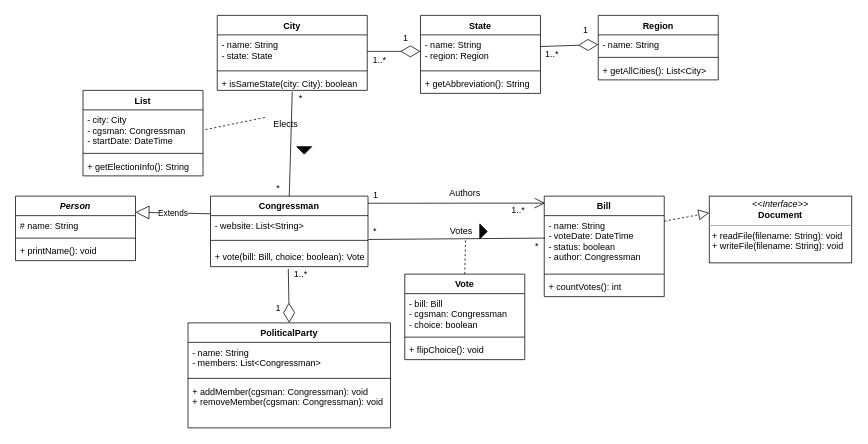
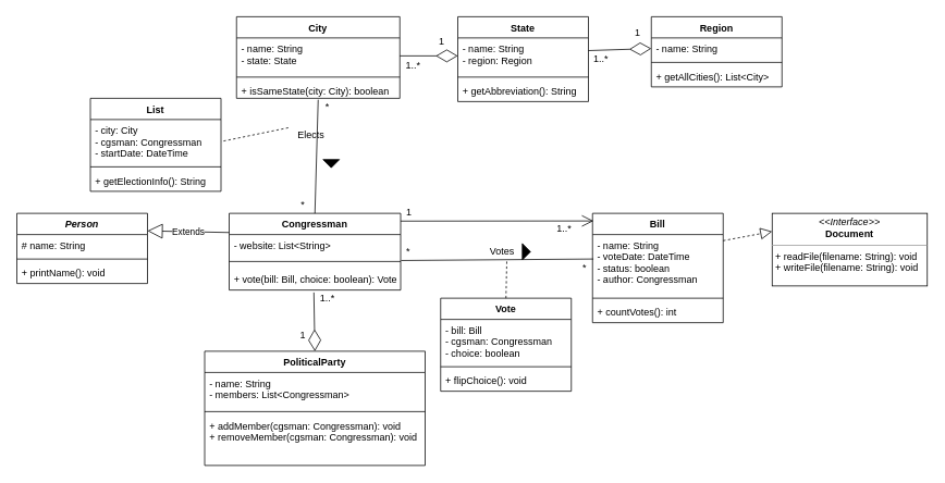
  <mxCell id="0" />
  <mxCell id="1" parent="0" />
  <mxCell id="2" value="State" style="swimlane;fontStyle=1;align=center;verticalAlign=top;childLayout=stackLayout;horizontal=1;startSize=26;horizontalStack=0;resizeParent=1;resizeParentMax=0;resizeLast=0;collapsible=1;marginBottom=0;" vertex="1" parent="1"><mxGeometry x="560" y="20" width="160" height="104" as="geometry" /></mxCell>
  <mxCell id="3" value="- name: String&#10;- region: Region" style="text;strokeColor=none;fillColor=none;align=left;verticalAlign=top;spacingLeft=4;spacingRight=4;overflow=hidden;rotatable=0;points=[[0,0.5],[1,0.5]];portConstraint=eastwest;" vertex="1" parent="2"><mxGeometry y="26" width="160" height="44" as="geometry" /></mxCell>
  <mxCell id="4" value="" style="line;strokeWidth=1;fillColor=none;align=left;verticalAlign=middle;spacingTop=-1;spacingLeft=3;spacingRight=3;rotatable=0;labelPosition=right;points=[];portConstraint=eastwest;" vertex="1" parent="2"><mxGeometry y="70" width="160" height="8" as="geometry" /></mxCell>
  <mxCell id="5" value="+ getAbbreviation(): String" style="text;strokeColor=none;fillColor=none;align=left;verticalAlign=top;spacingLeft=4;spacingRight=4;overflow=hidden;rotatable=0;points=[[0,0.5],[1,0.5]];portConstraint=eastwest;" vertex="1" parent="2"><mxGeometry y="78" width="160" height="26" as="geometry" /></mxCell>
  <mxCell id="6" value="Region" style="swimlane;fontStyle=1;align=center;verticalAlign=top;childLayout=stackLayout;horizontal=1;startSize=26;horizontalStack=0;resizeParent=1;resizeParentMax=0;resizeLast=0;collapsible=1;marginBottom=0;" vertex="1" parent="1"><mxGeometry x="797" y="20" width="160" height="86" as="geometry" /></mxCell>
  <mxCell id="7" value="- name: String" style="text;strokeColor=none;fillColor=none;align=left;verticalAlign=top;spacingLeft=4;spacingRight=4;overflow=hidden;rotatable=0;points=[[0,0.5],[1,0.5]];portConstraint=eastwest;" vertex="1" parent="6"><mxGeometry y="26" width="160" height="26" as="geometry" /></mxCell>
  <mxCell id="8" value="" style="line;strokeWidth=1;fillColor=none;align=left;verticalAlign=middle;spacingTop=-1;spacingLeft=3;spacingRight=3;rotatable=0;labelPosition=right;points=[];portConstraint=eastwest;" vertex="1" parent="6"><mxGeometry y="52" width="160" height="8" as="geometry" /></mxCell>
  <mxCell id="9" value="+ getAllCities(): List&lt;City&gt;" style="text;strokeColor=none;fillColor=none;align=left;verticalAlign=top;spacingLeft=4;spacingRight=4;overflow=hidden;rotatable=0;points=[[0,0.5],[1,0.5]];portConstraint=eastwest;" vertex="1" parent="6"><mxGeometry y="60" width="160" height="26" as="geometry" /></mxCell>
  <mxCell id="10" value="City" style="swimlane;fontStyle=1;align=center;verticalAlign=top;childLayout=stackLayout;horizontal=1;startSize=26;horizontalStack=0;resizeParent=1;resizeParentMax=0;resizeLast=0;collapsible=1;marginBottom=0;" vertex="1" parent="1"><mxGeometry x="289" y="20" width="200" height="100" as="geometry" /></mxCell>
  <mxCell id="11" value="- name: String&#10;- state: State" style="text;strokeColor=none;fillColor=none;align=left;verticalAlign=top;spacingLeft=4;spacingRight=4;overflow=hidden;rotatable=0;points=[[0,0.5],[1,0.5]];portConstraint=eastwest;" vertex="1" parent="10"><mxGeometry y="26" width="200" height="44" as="geometry" /></mxCell>
  <mxCell id="12" value="" style="line;strokeWidth=1;fillColor=none;align=left;verticalAlign=middle;spacingTop=-1;spacingLeft=3;spacingRight=3;rotatable=0;labelPosition=right;points=[];portConstraint=eastwest;" vertex="1" parent="10"><mxGeometry y="70" width="200" height="8" as="geometry" /></mxCell>
  <mxCell id="13" value="+ isSameState(city: City): boolean" style="text;strokeColor=none;fillColor=none;align=left;verticalAlign=top;spacingLeft=4;spacingRight=4;overflow=hidden;rotatable=0;points=[[0,0.5],[1,0.5]];portConstraint=eastwest;" vertex="1" parent="10"><mxGeometry y="78" width="200" height="22" as="geometry" /></mxCell>
  <mxCell id="14" value="Congressman" style="swimlane;fontStyle=1;align=center;verticalAlign=top;childLayout=stackLayout;horizontal=1;startSize=26;horizontalStack=0;resizeParent=1;resizeParentMax=0;resizeLast=0;collapsible=1;marginBottom=0;" vertex="1" parent="1"><mxGeometry x="280" y="261" width="210" height="94" as="geometry" /></mxCell>
  <mxCell id="15" value="- website: List&lt;String&gt;" style="text;strokeColor=none;fillColor=none;align=left;verticalAlign=top;spacingLeft=4;spacingRight=4;overflow=hidden;rotatable=0;points=[[0,0.5],[1,0.5]];portConstraint=eastwest;" vertex="1" parent="14"><mxGeometry y="26" width="210" height="24" as="geometry" /></mxCell>
  <mxCell id="16" value="" style="line;strokeWidth=1;fillColor=none;align=left;verticalAlign=middle;spacingTop=-1;spacingLeft=3;spacingRight=3;rotatable=0;labelPosition=right;points=[];portConstraint=eastwest;" vertex="1" parent="14"><mxGeometry y="50" width="210" height="18" as="geometry" /></mxCell>
  <mxCell id="17" value="+ vote(bill: Bill, choice: boolean): Vote" style="text;strokeColor=none;fillColor=none;align=left;verticalAlign=top;spacingLeft=4;spacingRight=4;overflow=hidden;rotatable=0;points=[[0,0.5],[1,0.5]];portConstraint=eastwest;" vertex="1" parent="14"><mxGeometry y="68" width="210" height="26" as="geometry" /></mxCell>
  <mxCell id="18" value="PoliticalParty" style="swimlane;fontStyle=1;align=center;verticalAlign=top;childLayout=stackLayout;horizontal=1;startSize=26;horizontalStack=0;resizeParent=1;resizeParentMax=0;resizeLast=0;collapsible=1;marginBottom=0;" vertex="1" parent="1"><mxGeometry x="250" y="430" width="270" height="140" as="geometry" /></mxCell>
  <mxCell id="19" value="- name: String&#10;- members: List&lt;Congressman&gt;" style="text;strokeColor=none;fillColor=none;align=left;verticalAlign=top;spacingLeft=4;spacingRight=4;overflow=hidden;rotatable=0;points=[[0,0.5],[1,0.5]];portConstraint=eastwest;" vertex="1" parent="18"><mxGeometry y="26" width="270" height="44" as="geometry" /></mxCell>
  <mxCell id="20" value="" style="line;strokeWidth=1;fillColor=none;align=left;verticalAlign=middle;spacingTop=-1;spacingLeft=3;spacingRight=3;rotatable=0;labelPosition=right;points=[];portConstraint=eastwest;" vertex="1" parent="18"><mxGeometry y="70" width="270" height="8" as="geometry" /></mxCell>
  <mxCell id="21" value="+ addMember(cgsman: Congressman): void&#10;+ removeMember(cgsman: Congressman): void" style="text;strokeColor=none;fillColor=none;align=left;verticalAlign=top;spacingLeft=4;spacingRight=4;overflow=hidden;rotatable=0;points=[[0,0.5],[1,0.5]];portConstraint=eastwest;" vertex="1" parent="18"><mxGeometry y="78" width="270" height="62" as="geometry" /></mxCell>
  <mxCell id="22" value="Bill" style="swimlane;fontStyle=1;align=center;verticalAlign=top;childLayout=stackLayout;horizontal=1;startSize=26;horizontalStack=0;resizeParent=1;resizeParentMax=0;resizeLast=0;collapsible=1;marginBottom=0;" vertex="1" parent="1"><mxGeometry x="725" y="261" width="160" height="134" as="geometry" /></mxCell>
  <mxCell id="23" value="- name: String&#10;- voteDate: DateTime&#10;- status: boolean&#10;- author: Congressman" style="text;strokeColor=none;fillColor=none;align=left;verticalAlign=top;spacingLeft=4;spacingRight=4;overflow=hidden;rotatable=0;points=[[0,0.5],[1,0.5]];portConstraint=eastwest;" vertex="1" parent="22"><mxGeometry y="26" width="160" height="74" as="geometry" /></mxCell>
  <mxCell id="24" value="" style="line;strokeWidth=1;fillColor=none;align=left;verticalAlign=middle;spacingTop=-1;spacingLeft=3;spacingRight=3;rotatable=0;labelPosition=right;points=[];portConstraint=eastwest;" vertex="1" parent="22"><mxGeometry y="100" width="160" height="8" as="geometry" /></mxCell>
  <mxCell id="25" value="+ countVotes(): int" style="text;strokeColor=none;fillColor=none;align=left;verticalAlign=top;spacingLeft=4;spacingRight=4;overflow=hidden;rotatable=0;points=[[0,0.5],[1,0.5]];portConstraint=eastwest;" vertex="1" parent="22"><mxGeometry y="108" width="160" height="26" as="geometry" /></mxCell>
  <mxCell id="26" value="" style="endArrow=none;html=1;rounded=0;exitX=1.003;exitY=0.434;exitDx=0;exitDy=0;exitPerimeter=0;entryX=0.007;entryY=0.405;entryDx=0;entryDy=0;entryPerimeter=0;" edge="1" parent="1" source="16" target="23"><mxGeometry width="50" height="50" relative="1" as="geometry"><mxPoint x="485" y="290" as="sourcePoint" /><mxPoint x="720" y="320" as="targetPoint" /></mxGeometry></mxCell>
  <mxCell id="27" value="" style="endArrow=diamondThin;endFill=0;endSize=24;html=1;rounded=0;entryX=0.5;entryY=0;entryDx=0;entryDy=0;exitX=0.494;exitY=1.115;exitDx=0;exitDy=0;exitPerimeter=0;" edge="1" parent="1" source="17" target="18"><mxGeometry width="160" relative="1" as="geometry"><mxPoint x="385" y="370" as="sourcePoint" /><mxPoint x="695" y="180" as="targetPoint" /></mxGeometry></mxCell>
  <mxCell id="28" value="&lt;p style=&quot;margin: 0px ; margin-top: 4px ; text-align: center&quot;&gt;&lt;i&gt;&amp;lt;&amp;lt;Interface&amp;gt;&amp;gt;&lt;/i&gt;&lt;br&gt;&lt;b&gt;Document&lt;/b&gt;&lt;/p&gt;&lt;hr size=&quot;1&quot;&gt;&lt;p style=&quot;margin: 0px ; margin-left: 4px&quot;&gt;+ readFile(filename: String): void&lt;br&gt;+ writeFile(filename: String): void&lt;/p&gt;" style="verticalAlign=top;align=left;overflow=fill;fontSize=12;fontFamily=Helvetica;html=1;" vertex="1" parent="1"><mxGeometry x="945" y="261" width="190" height="89" as="geometry" /></mxCell>
  <mxCell id="29" value="Person" style="swimlane;fontStyle=3;align=center;verticalAlign=top;childLayout=stackLayout;horizontal=1;startSize=26;horizontalStack=0;resizeParent=1;resizeParentMax=0;resizeLast=0;collapsible=1;marginBottom=0;" vertex="1" parent="1"><mxGeometry x="20" y="261" width="160" height="86" as="geometry" /></mxCell>
  <mxCell id="30" value="# name: String" style="text;strokeColor=none;fillColor=none;align=left;verticalAlign=top;spacingLeft=4;spacingRight=4;overflow=hidden;rotatable=0;points=[[0,0.5],[1,0.5]];portConstraint=eastwest;" vertex="1" parent="29"><mxGeometry y="26" width="160" height="26" as="geometry" /></mxCell>
  <mxCell id="31" value="" style="line;strokeWidth=1;fillColor=none;align=left;verticalAlign=middle;spacingTop=-1;spacingLeft=3;spacingRight=3;rotatable=0;labelPosition=right;points=[];portConstraint=eastwest;" vertex="1" parent="29"><mxGeometry y="52" width="160" height="8" as="geometry" /></mxCell>
  <mxCell id="32" value="+ printName(): void" style="text;strokeColor=none;fillColor=none;align=left;verticalAlign=top;spacingLeft=4;spacingRight=4;overflow=hidden;rotatable=0;points=[[0,0.5],[1,0.5]];portConstraint=eastwest;" vertex="1" parent="29"><mxGeometry y="60" width="160" height="26" as="geometry" /></mxCell>
  <mxCell id="33" value="Extends" style="endArrow=block;endSize=16;endFill=0;html=1;rounded=0;entryX=1;entryY=0.25;entryDx=0;entryDy=0;exitX=0;exitY=0.25;exitDx=0;exitDy=0;" edge="1" parent="1" source="14" target="29"><mxGeometry width="160" relative="1" as="geometry"><mxPoint x="250" y="370" as="sourcePoint" /><mxPoint x="440" y="350" as="targetPoint" /></mxGeometry></mxCell>
  <mxCell id="34" value="" style="endArrow=block;dashed=1;endFill=0;endSize=12;html=1;rounded=0;exitX=1;exitY=0.25;exitDx=0;exitDy=0;entryX=0;entryY=0.25;entryDx=0;entryDy=0;" edge="1" parent="1" source="22" target="28"><mxGeometry width="160" relative="1" as="geometry"><mxPoint x="485" y="350" as="sourcePoint" /><mxPoint x="645" y="350" as="targetPoint" /></mxGeometry></mxCell>
  <mxCell id="35" value="" style="endArrow=none;html=1;rounded=0;exitX=0.5;exitY=0;exitDx=0;exitDy=0;entryX=0.5;entryY=1.077;entryDx=0;entryDy=0;entryPerimeter=0;" edge="1" parent="1" source="14" target="13"><mxGeometry width="50" height="50" relative="1" as="geometry"><mxPoint x="420" y="370" as="sourcePoint" /><mxPoint x="370" y="210" as="targetPoint" /></mxGeometry></mxCell>
  <mxCell id="36" value="Votes" style="text;html=1;align=center;verticalAlign=middle;resizable=0;points=[];autosize=1;strokeColor=none;fillColor=none;" vertex="1" parent="1"><mxGeometry x="589" y="298" width="50" height="20" as="geometry" /></mxCell>
  <mxCell id="37" value="Vote" style="swimlane;fontStyle=1;align=center;verticalAlign=top;childLayout=stackLayout;horizontal=1;startSize=26;horizontalStack=0;resizeParent=1;resizeParentMax=0;resizeLast=0;collapsible=1;marginBottom=0;" vertex="1" parent="1"><mxGeometry x="539" y="365" width="160" height="114" as="geometry" /></mxCell>
  <mxCell id="38" value="- bill: Bill&#10;- cgsman: Congressman&#10;- choice: boolean" style="text;strokeColor=none;fillColor=none;align=left;verticalAlign=top;spacingLeft=4;spacingRight=4;overflow=hidden;rotatable=0;points=[[0,0.5],[1,0.5]];portConstraint=eastwest;" vertex="1" parent="37"><mxGeometry y="26" width="160" height="54" as="geometry" /></mxCell>
  <mxCell id="39" value="" style="line;strokeWidth=1;fillColor=none;align=left;verticalAlign=middle;spacingTop=-1;spacingLeft=3;spacingRight=3;rotatable=0;labelPosition=right;points=[];portConstraint=eastwest;" vertex="1" parent="37"><mxGeometry y="80" width="160" height="8" as="geometry" /></mxCell>
  <mxCell id="40" value="+ flipChoice(): void" style="text;strokeColor=none;fillColor=none;align=left;verticalAlign=top;spacingLeft=4;spacingRight=4;overflow=hidden;rotatable=0;points=[[0,0.5],[1,0.5]];portConstraint=eastwest;" vertex="1" parent="37"><mxGeometry y="88" width="160" height="26" as="geometry" /></mxCell>
  <mxCell id="41" value="" style="endArrow=none;dashed=1;html=1;rounded=0;exitX=0.5;exitY=0;exitDx=0;exitDy=0;" edge="1" parent="1" source="37"><mxGeometry width="50" height="50" relative="1" as="geometry"><mxPoint x="535" y="370" as="sourcePoint" /><mxPoint x="620" y="320" as="targetPoint" /></mxGeometry></mxCell>
  <mxCell id="42" value="" style="triangle;whiteSpace=wrap;html=1;fillColor=#000000;" vertex="1" parent="1"><mxGeometry x="639" y="298" width="10" height="20" as="geometry" /></mxCell>
  <mxCell id="43" value="Elects" style="text;html=1;align=center;verticalAlign=middle;resizable=0;points=[];autosize=1;strokeColor=none;fillColor=none;" vertex="1" parent="1"><mxGeometry x="355" y="155" width="50" height="20" as="geometry" /></mxCell>
  <mxCell id="44" value="" style="triangle;whiteSpace=wrap;html=1;fillColor=#000000;rotation=90;" vertex="1" parent="1"><mxGeometry x="400" y="190" width="10" height="20" as="geometry" /></mxCell>
  <mxCell id="45" value="List" style="swimlane;fontStyle=1;align=center;verticalAlign=top;childLayout=stackLayout;horizontal=1;startSize=26;horizontalStack=0;resizeParent=1;resizeParentMax=0;resizeLast=0;collapsible=1;marginBottom=0;" vertex="1" parent="1"><mxGeometry x="110" y="120" width="160" height="114" as="geometry" /></mxCell>
  <mxCell id="46" value="- city: City&#10;- cgsman: Congressman&#10;- startDate: DateTime" style="text;strokeColor=none;fillColor=none;align=left;verticalAlign=top;spacingLeft=4;spacingRight=4;overflow=hidden;rotatable=0;points=[[0,0.5],[1,0.5]];portConstraint=eastwest;" vertex="1" parent="45"><mxGeometry y="26" width="160" height="54" as="geometry" /></mxCell>
  <mxCell id="47" value="" style="line;strokeWidth=1;fillColor=none;align=left;verticalAlign=middle;spacingTop=-1;spacingLeft=3;spacingRight=3;rotatable=0;labelPosition=right;points=[];portConstraint=eastwest;" vertex="1" parent="45"><mxGeometry y="80" width="160" height="8" as="geometry" /></mxCell>
  <mxCell id="48" value="+ getElectionInfo(): String" style="text;strokeColor=none;fillColor=none;align=left;verticalAlign=top;spacingLeft=4;spacingRight=4;overflow=hidden;rotatable=0;points=[[0,0.5],[1,0.5]];portConstraint=eastwest;" vertex="1" parent="45"><mxGeometry y="88" width="160" height="26" as="geometry" /></mxCell>
  <mxCell id="49" value="" style="endArrow=none;dashed=1;html=1;rounded=0;entryX=1;entryY=0.5;entryDx=0;entryDy=0;exitX=-0.051;exitY=0.055;exitDx=0;exitDy=0;exitPerimeter=0;" edge="1" parent="1" source="43" target="46"><mxGeometry width="50" height="50" relative="1" as="geometry"><mxPoint x="370" y="173" as="sourcePoint" /><mxPoint x="510" y="320" as="targetPoint" /></mxGeometry></mxCell>
  <mxCell id="50" value="" style="endArrow=diamondThin;endFill=0;endSize=24;html=1;rounded=0;exitX=1;exitY=0.5;exitDx=0;exitDy=0;entryX=0;entryY=0.5;entryDx=0;entryDy=0;" edge="1" parent="1" source="11" target="3"><mxGeometry width="160" relative="1" as="geometry"><mxPoint x="510" y="240" as="sourcePoint" /><mxPoint x="670" y="240" as="targetPoint" /></mxGeometry></mxCell>
  <mxCell id="51" value="" style="endArrow=diamondThin;endFill=0;endSize=24;html=1;rounded=0;exitX=1;exitY=0.5;exitDx=0;exitDy=0;entryX=0;entryY=0.5;entryDx=0;entryDy=0;" edge="1" parent="1" target="7"><mxGeometry width="160" relative="1" as="geometry"><mxPoint x="720" y="61.5" as="sourcePoint" /><mxPoint x="794" y="62" as="targetPoint" /></mxGeometry></mxCell>
  <mxCell id="52" value="1" style="text;html=1;align=center;verticalAlign=middle;resizable=0;points=[];autosize=1;strokeColor=none;fillColor=none;" vertex="1" parent="1"><mxGeometry x="770" y="30" width="20" height="20" as="geometry" /></mxCell>
  <mxCell id="53" value="1..*" style="text;html=1;align=center;verticalAlign=middle;resizable=0;points=[];autosize=1;strokeColor=none;fillColor=none;" vertex="1" parent="1"><mxGeometry x="720" y="62" width="30" height="20" as="geometry" /></mxCell>
  <mxCell id="54" value="1" style="text;html=1;align=center;verticalAlign=middle;resizable=0;points=[];autosize=1;strokeColor=none;fillColor=none;" vertex="1" parent="1"><mxGeometry x="530" y="40" width="20" height="20" as="geometry" /></mxCell>
  <mxCell id="55" value="1..*" style="text;html=1;align=center;verticalAlign=middle;resizable=0;points=[];autosize=1;strokeColor=none;fillColor=none;" vertex="1" parent="1"><mxGeometry x="490" y="70" width="30" height="20" as="geometry" /></mxCell>
  <mxCell id="56" value="*" style="text;html=1;align=center;verticalAlign=middle;resizable=0;points=[];autosize=1;strokeColor=none;fillColor=none;" vertex="1" parent="1"><mxGeometry x="390" y="120" width="20" height="20" as="geometry" /></mxCell>
  <mxCell id="57" value="*" style="text;html=1;align=center;verticalAlign=middle;resizable=0;points=[];autosize=1;strokeColor=none;fillColor=none;" vertex="1" parent="1"><mxGeometry x="360" y="241" width="20" height="20" as="geometry" /></mxCell>
  <mxCell id="58" value="" style="endArrow=open;endFill=1;endSize=12;html=1;rounded=0;exitX=1;exitY=0.25;exitDx=0;exitDy=0;entryX=0.007;entryY=0.174;entryDx=0;entryDy=0;entryPerimeter=0;" edge="1" parent="1"><mxGeometry width="160" relative="1" as="geometry"><mxPoint x="490" y="270.5" as="sourcePoint" /><mxPoint x="726.12" y="270.316" as="targetPoint" /></mxGeometry></mxCell>
- <mxCell id="59" value="Authors" style="text;html=1;align=center;verticalAlign=middle;resizable=0;points=[];autosize=1;strokeColor=none;fillColor=none;" vertex="1" parent="1"><mxGeometry x="589" y="247" width="60" height="20" as="geometry" /></mxCell>
  <mxCell id="60" value="*" style="text;html=1;align=center;verticalAlign=middle;resizable=0;points=[];autosize=1;strokeColor=none;fillColor=none;" vertex="1" parent="1"><mxGeometry x="489" y="298" width="20" height="20" as="geometry" /></mxCell>
  <mxCell id="61" value="*" style="text;html=1;align=center;verticalAlign=middle;resizable=0;points=[];autosize=1;strokeColor=none;fillColor=none;" vertex="1" parent="1"><mxGeometry x="705" y="318" width="20" height="20" as="geometry" /></mxCell>
  <mxCell id="62" value="1" style="text;html=1;align=center;verticalAlign=middle;resizable=0;points=[];autosize=1;strokeColor=none;fillColor=none;" vertex="1" parent="1"><mxGeometry x="490" y="250" width="20" height="20" as="geometry" /></mxCell>
  <mxCell id="63" value="1..*" style="text;html=1;align=center;verticalAlign=middle;resizable=0;points=[];autosize=1;strokeColor=none;fillColor=none;" vertex="1" parent="1"><mxGeometry x="675" y="270" width="30" height="20" as="geometry" /></mxCell>
  <mxCell id="64" value="1" style="text;html=1;align=center;verticalAlign=middle;resizable=0;points=[];autosize=1;strokeColor=none;fillColor=none;" vertex="1" parent="1"><mxGeometry x="360" y="400" width="20" height="20" as="geometry" /></mxCell>
  <mxCell id="65" value="1..*" style="text;html=1;align=center;verticalAlign=middle;resizable=0;points=[];autosize=1;strokeColor=none;fillColor=none;" vertex="1" parent="1"><mxGeometry x="385" y="355" width="30" height="20" as="geometry" /></mxCell>
